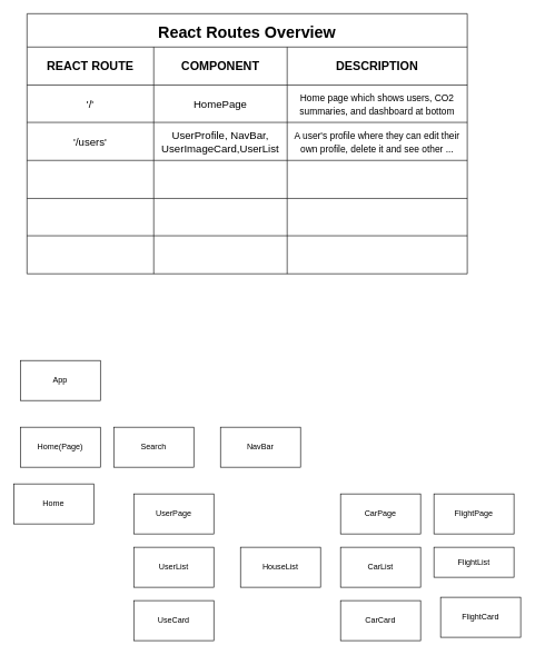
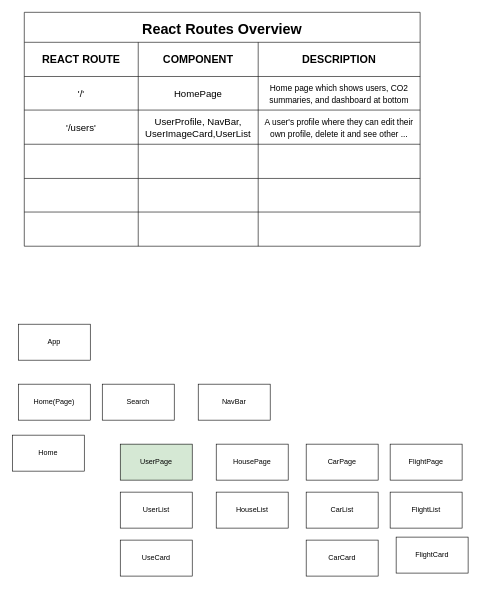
  <mxCell id="0" />
  <mxCell id="1" parent="0" />
  <mxCell id="2" value="React Routes Overview" style="shape=table;startSize=50;container=1;collapsible=0;childLayout=tableLayout;fontStyle=1;align=center;fontSize=24;" vertex="1" parent="1"><mxGeometry x="40" y="20" width="660" height="390" as="geometry" /></mxCell>
  <mxCell id="3" value="" style="shape=tableRow;horizontal=0;startSize=0;swimlaneHead=0;swimlaneBody=0;top=0;left=0;bottom=0;right=0;collapsible=0;dropTarget=0;fillColor=none;points=[[0,0.5],[1,0.5]];portConstraint=eastwest;" vertex="1" parent="2"><mxGeometry y="50" width="660" height="57" as="geometry" /></mxCell>
  <mxCell id="4" value="&lt;b&gt;REACT ROUTE&lt;/b&gt;" style="shape=partialRectangle;html=1;whiteSpace=wrap;connectable=0;fillColor=none;top=0;left=0;bottom=0;right=0;overflow=hidden;fontSize=18;" vertex="1" parent="3"><mxGeometry width="190" height="57" as="geometry"><mxRectangle width="190" height="57" as="alternateBounds" /></mxGeometry></mxCell>
  <mxCell id="5" value="&lt;b&gt;COMPONENT&lt;/b&gt;" style="shape=partialRectangle;html=1;whiteSpace=wrap;connectable=0;fillColor=none;top=0;left=0;bottom=0;right=0;overflow=hidden;fontSize=18;" vertex="1" parent="3"><mxGeometry x="190" width="200" height="57" as="geometry"><mxRectangle width="200" height="57" as="alternateBounds" /></mxGeometry></mxCell>
  <mxCell id="6" value="&lt;b&gt;DESCRIPTION&lt;/b&gt;" style="shape=partialRectangle;html=1;whiteSpace=wrap;connectable=0;fillColor=none;top=0;left=0;bottom=0;right=0;overflow=hidden;fontSize=18;" vertex="1" parent="3"><mxGeometry x="390" width="270" height="57" as="geometry"><mxRectangle width="270" height="57" as="alternateBounds" /></mxGeometry></mxCell>
  <mxCell id="7" value="" style="shape=tableRow;horizontal=0;startSize=0;swimlaneHead=0;swimlaneBody=0;top=0;left=0;bottom=0;right=0;collapsible=0;dropTarget=0;fillColor=none;points=[[0,0.5],[1,0.5]];portConstraint=eastwest;" vertex="1" parent="2"><mxGeometry y="107" width="660" height="56" as="geometry" /></mxCell>
  <mxCell id="8" value="'/'" style="shape=partialRectangle;html=1;whiteSpace=wrap;connectable=0;fillColor=none;top=0;left=0;bottom=0;right=0;overflow=hidden;fontSize=16;" vertex="1" parent="7"><mxGeometry width="190" height="56" as="geometry"><mxRectangle width="190" height="56" as="alternateBounds" /></mxGeometry></mxCell>
  <mxCell id="9" value="HomePage" style="shape=partialRectangle;html=1;whiteSpace=wrap;connectable=0;fillColor=none;top=0;left=0;bottom=0;right=0;overflow=hidden;fontSize=16;" vertex="1" parent="7"><mxGeometry x="190" width="200" height="56" as="geometry"><mxRectangle width="200" height="56" as="alternateBounds" /></mxGeometry></mxCell>
  <mxCell id="10" value="&lt;font style=&quot;font-size: 14px;&quot;&gt;Home page which shows users, CO2 summaries, and dashboard at bottom&lt;/font&gt;" style="shape=partialRectangle;html=1;whiteSpace=wrap;connectable=0;fillColor=none;top=0;left=0;bottom=0;right=0;overflow=hidden;fontSize=16;" vertex="1" parent="7"><mxGeometry x="390" width="270" height="56" as="geometry"><mxRectangle width="270" height="56" as="alternateBounds" /></mxGeometry></mxCell>
  <mxCell id="11" value="" style="shape=tableRow;horizontal=0;startSize=0;swimlaneHead=0;swimlaneBody=0;top=0;left=0;bottom=0;right=0;collapsible=0;dropTarget=0;fillColor=none;points=[[0,0.5],[1,0.5]];portConstraint=eastwest;" vertex="1" parent="2"><mxGeometry y="163" width="660" height="57" as="geometry" /></mxCell>
  <mxCell id="12" value="'/users'" style="shape=partialRectangle;html=1;whiteSpace=wrap;connectable=0;fillColor=none;top=0;left=0;bottom=0;right=0;overflow=hidden;fontSize=16;" vertex="1" parent="11"><mxGeometry width="190" height="57" as="geometry"><mxRectangle width="190" height="57" as="alternateBounds" /></mxGeometry></mxCell>
  <mxCell id="13" value="UserProfile, NavBar, UserImageCard,UserList" style="shape=partialRectangle;html=1;whiteSpace=wrap;connectable=0;fillColor=none;top=0;left=0;bottom=0;right=0;overflow=hidden;fontSize=16;" vertex="1" parent="11"><mxGeometry x="190" width="200" height="57" as="geometry"><mxRectangle width="200" height="57" as="alternateBounds" /></mxGeometry></mxCell>
  <mxCell id="14" value="&lt;font style=&quot;font-size: 14px;&quot;&gt;A user's profile where they can edit their own profile, delete it and see other ...&lt;/font&gt;" style="shape=partialRectangle;html=1;whiteSpace=wrap;connectable=0;fillColor=none;top=0;left=0;bottom=0;right=0;overflow=hidden;fontSize=16;" vertex="1" parent="11"><mxGeometry x="390" width="270" height="57" as="geometry"><mxRectangle width="270" height="57" as="alternateBounds" /></mxGeometry></mxCell>
  <mxCell id="15" value="" style="shape=tableRow;horizontal=0;startSize=0;swimlaneHead=0;swimlaneBody=0;top=0;left=0;bottom=0;right=0;collapsible=0;dropTarget=0;fillColor=none;points=[[0,0.5],[1,0.5]];portConstraint=eastwest;" vertex="1" parent="2"><mxGeometry y="220" width="660" height="57" as="geometry" /></mxCell>
  <mxCell id="16" value="" style="shape=partialRectangle;html=1;whiteSpace=wrap;connectable=0;fillColor=none;top=0;left=0;bottom=0;right=0;overflow=hidden;fontSize=16;" vertex="1" parent="15"><mxGeometry width="190" height="57" as="geometry"><mxRectangle width="190" height="57" as="alternateBounds" /></mxGeometry></mxCell>
  <mxCell id="17" value="" style="shape=partialRectangle;html=1;whiteSpace=wrap;connectable=0;fillColor=none;top=0;left=0;bottom=0;right=0;overflow=hidden;fontSize=16;" vertex="1" parent="15"><mxGeometry x="190" width="200" height="57" as="geometry"><mxRectangle width="200" height="57" as="alternateBounds" /></mxGeometry></mxCell>
  <mxCell id="18" value="" style="shape=partialRectangle;html=1;whiteSpace=wrap;connectable=0;fillColor=none;top=0;left=0;bottom=0;right=0;overflow=hidden;fontSize=16;" vertex="1" parent="15"><mxGeometry x="390" width="270" height="57" as="geometry"><mxRectangle width="270" height="57" as="alternateBounds" /></mxGeometry></mxCell>
  <mxCell id="19" value="" style="shape=tableRow;horizontal=0;startSize=0;swimlaneHead=0;swimlaneBody=0;top=0;left=0;bottom=0;right=0;collapsible=0;dropTarget=0;fillColor=none;points=[[0,0.5],[1,0.5]];portConstraint=eastwest;" vertex="1" parent="2"><mxGeometry y="277" width="660" height="56" as="geometry" /></mxCell>
  <mxCell id="20" value="" style="shape=partialRectangle;html=1;whiteSpace=wrap;connectable=0;fillColor=none;top=0;left=0;bottom=0;right=0;overflow=hidden;fontSize=16;" vertex="1" parent="19"><mxGeometry width="190" height="56" as="geometry"><mxRectangle width="190" height="56" as="alternateBounds" /></mxGeometry></mxCell>
  <mxCell id="21" value="" style="shape=partialRectangle;html=1;whiteSpace=wrap;connectable=0;fillColor=none;top=0;left=0;bottom=0;right=0;overflow=hidden;fontSize=16;" vertex="1" parent="19"><mxGeometry x="190" width="200" height="56" as="geometry"><mxRectangle width="200" height="56" as="alternateBounds" /></mxGeometry></mxCell>
  <mxCell id="22" value="" style="shape=partialRectangle;html=1;whiteSpace=wrap;connectable=0;fillColor=none;top=0;left=0;bottom=0;right=0;overflow=hidden;fontSize=16;" vertex="1" parent="19"><mxGeometry x="390" width="270" height="56" as="geometry"><mxRectangle width="270" height="56" as="alternateBounds" /></mxGeometry></mxCell>
  <mxCell id="23" value="" style="shape=tableRow;horizontal=0;startSize=0;swimlaneHead=0;swimlaneBody=0;top=0;left=0;bottom=0;right=0;collapsible=0;dropTarget=0;fillColor=none;points=[[0,0.5],[1,0.5]];portConstraint=eastwest;" vertex="1" parent="2"><mxGeometry y="333" width="660" height="57" as="geometry" /></mxCell>
  <mxCell id="24" value="" style="shape=partialRectangle;html=1;whiteSpace=wrap;connectable=0;fillColor=none;top=0;left=0;bottom=0;right=0;overflow=hidden;fontSize=16;" vertex="1" parent="23"><mxGeometry width="190" height="57" as="geometry"><mxRectangle width="190" height="57" as="alternateBounds" /></mxGeometry></mxCell>
  <mxCell id="25" value="" style="shape=partialRectangle;html=1;whiteSpace=wrap;connectable=0;fillColor=none;top=0;left=0;bottom=0;right=0;overflow=hidden;fontSize=16;" vertex="1" parent="23"><mxGeometry x="190" width="200" height="57" as="geometry"><mxRectangle width="200" height="57" as="alternateBounds" /></mxGeometry></mxCell>
  <mxCell id="26" value="" style="shape=partialRectangle;html=1;whiteSpace=wrap;connectable=0;fillColor=none;top=0;left=0;bottom=0;right=0;overflow=hidden;fontSize=16;" vertex="1" parent="23"><mxGeometry x="390" width="270" height="57" as="geometry"><mxRectangle width="270" height="57" as="alternateBounds" /></mxGeometry></mxCell>
  <mxCell id="27" value="Home" style="whiteSpace=wrap;html=1;" vertex="1" parent="1"><mxGeometry x="20" y="725" width="120" height="60" as="geometry" /></mxCell>
  <mxCell id="28" value="NavBar" style="whiteSpace=wrap;html=1;" vertex="1" parent="1"><mxGeometry x="330" y="640" width="120" height="60" as="geometry" /></mxCell>
  <mxCell id="29" value="Home(Page)" style="whiteSpace=wrap;html=1;" vertex="1" parent="1"><mxGeometry x="30" y="640" width="120" height="60" as="geometry" /></mxCell>
  <mxCell id="30" value="App" style="whiteSpace=wrap;html=1;" vertex="1" parent="1"><mxGeometry x="30" y="540" width="120" height="60" as="geometry" /></mxCell>
- <mxCell id="31" value="UserPage" style="whiteSpace=wrap;html=1;" vertex="1" parent="1"><mxGeometry x="200" y="740" width="120" height="60" as="geometry" /></mxCell>
+ <mxCell id="31" value="UserPage" style="whiteSpace=wrap;html=1;fillColor=#d5e8d4;" vertex="1" parent="1"><mxGeometry x="200" y="740" width="120" height="60" as="geometry" /></mxCell>
  <mxCell id="32" value="UseCard" style="whiteSpace=wrap;html=1;" vertex="1" parent="1"><mxGeometry x="200" y="900" width="120" height="60" as="geometry" /></mxCell>
  <mxCell id="33" value="UserList" style="whiteSpace=wrap;html=1;" vertex="1" parent="1"><mxGeometry x="200" y="820" width="120" height="60" as="geometry" /></mxCell>
+ <mxCell id="34" value="HousePage" style="whiteSpace=wrap;html=1;" vertex="1" parent="1"><mxGeometry x="360" y="740" width="120" height="60" as="geometry" /></mxCell>
  <mxCell id="35" value="HouseList" style="whiteSpace=wrap;html=1;" vertex="1" parent="1"><mxGeometry x="360" y="820" width="120" height="60" as="geometry" /></mxCell>
  <mxCell id="36" value="FlightPage" style="whiteSpace=wrap;html=1;" vertex="1" parent="1"><mxGeometry x="650" y="740" width="120" height="60" as="geometry" /></mxCell>
  <mxCell id="37" value="FlightCard" style="whiteSpace=wrap;html=1;" vertex="1" parent="1"><mxGeometry x="660" y="895" width="120" height="60" as="geometry" /></mxCell>
- <mxCell id="38" value="FlightList" style="whiteSpace=wrap;html=1;" vertex="1" parent="1"><mxGeometry x="650" y="820" width="120" height="45" as="geometry" /></mxCell>
+ <mxCell id="38" value="FlightList" style="whiteSpace=wrap;html=1;" vertex="1" parent="1"><mxGeometry x="650" y="820" width="120" height="60" as="geometry" /></mxCell>
  <mxCell id="39" value="CarPage" style="whiteSpace=wrap;html=1;" vertex="1" parent="1"><mxGeometry x="510" y="740" width="120" height="60" as="geometry" /></mxCell>
  <mxCell id="40" value="CarCard" style="whiteSpace=wrap;html=1;" vertex="1" parent="1"><mxGeometry x="510" y="900" width="120" height="60" as="geometry" /></mxCell>
  <mxCell id="41" value="CarList" style="whiteSpace=wrap;html=1;" vertex="1" parent="1"><mxGeometry x="510" y="820" width="120" height="60" as="geometry" /></mxCell>
  <mxCell id="42" value="Search" style="whiteSpace=wrap;html=1;" vertex="1" parent="1"><mxGeometry x="170" y="640" width="120" height="60" as="geometry" /></mxCell>
